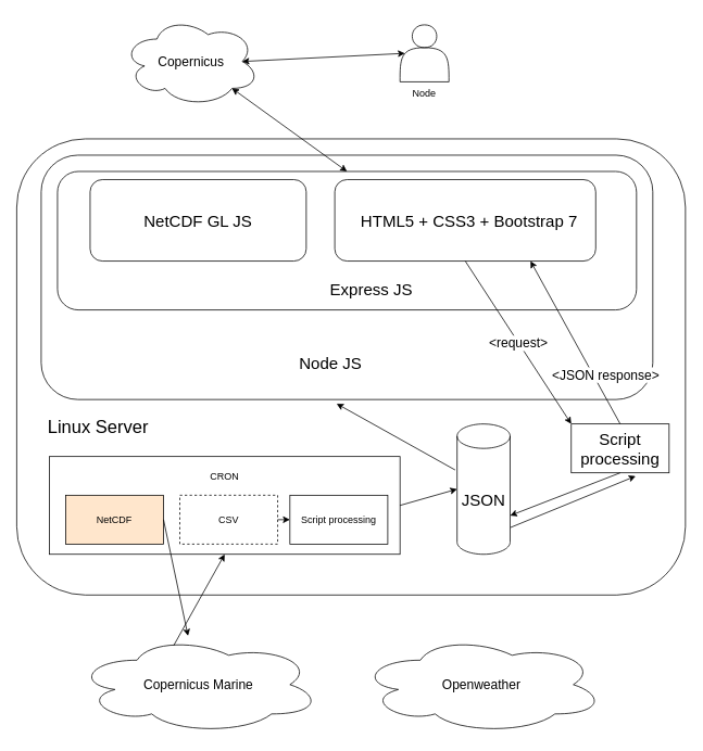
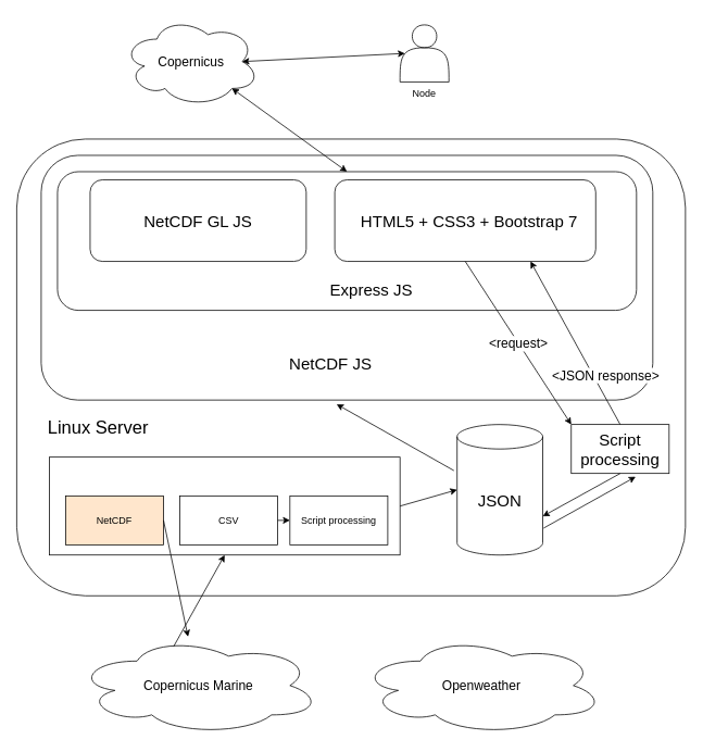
  <mxCell id="0" />
  <mxCell id="1" parent="0" />
  <mxCell id="2" value="&lt;font style=&quot;font-size: 16px;&quot;&gt;Copernicus&lt;/font&gt;" style="ellipse;shape=cloud;whiteSpace=wrap;html=1;" vertex="1" parent="1"><mxGeometry x="150" y="20" width="167.5" height="110" as="geometry" /></mxCell>
  <mxCell id="3" value="" style="rounded=1;whiteSpace=wrap;html=1;" vertex="1" parent="1"><mxGeometry x="20" y="170" width="820" height="560" as="geometry" /></mxCell>
  <mxCell id="4" value="" style="rounded=1;whiteSpace=wrap;html=1;" vertex="1" parent="1"><mxGeometry x="50" y="190" width="750" height="300" as="geometry" /></mxCell>
  <mxCell id="5" value="" style="rounded=1;whiteSpace=wrap;html=1;" vertex="1" parent="1"><mxGeometry x="70" y="210" width="710" height="170" as="geometry" /></mxCell>
  <mxCell id="6" value="" style="rounded=1;whiteSpace=wrap;html=1;" vertex="1" parent="1"><mxGeometry x="110" y="220" width="265" height="100" as="geometry" /></mxCell>
  <mxCell id="7" value="&lt;font style=&quot;font-size: 20px;&quot;&gt;NetCDF GL JS&lt;br&gt;&lt;/font&gt;" style="text;html=1;align=center;verticalAlign=middle;whiteSpace=wrap;rounded=0;" vertex="1" parent="1"><mxGeometry x="130" y="255" width="225" height="30" as="geometry" /></mxCell>
  <mxCell id="8" value="" style="rounded=1;whiteSpace=wrap;html=1;" vertex="1" parent="1"><mxGeometry x="410" y="220" width="320" height="100" as="geometry" /></mxCell>
  <mxCell id="9" value="&lt;font style=&quot;font-size: 20px;&quot;&gt;HTML5 + CSS3 + Bootstrap 7&lt;/font&gt;" style="text;html=1;align=center;verticalAlign=middle;whiteSpace=wrap;rounded=0;" vertex="1" parent="1"><mxGeometry x="420" y="237.5" width="310" height="65" as="geometry" /></mxCell>
  <mxCell id="10" value="&lt;font style=&quot;font-size: 20px;&quot;&gt;Express JS&lt;/font&gt;" style="text;html=1;align=center;verticalAlign=middle;whiteSpace=wrap;rounded=0;" vertex="1" parent="1"><mxGeometry x="390" y="340" width="130" height="30" as="geometry" /></mxCell>
- <mxCell id="11" value="&lt;font style=&quot;font-size: 20px;&quot;&gt;Node JS&lt;/font&gt;" style="text;html=1;align=center;verticalAlign=middle;whiteSpace=wrap;rounded=0;" vertex="1" parent="1"><mxGeometry x="340" y="430" width="130" height="30" as="geometry" /></mxCell>
- <mxCell id="12" value="&lt;font style=&quot;font-size: 20px;&quot;&gt;JSON&lt;/font&gt;" style="shape=cylinder3;whiteSpace=wrap;html=1;boundedLbl=1;backgroundOutline=1;size=15;" vertex="1" parent="1"><mxGeometry x="560" y="520" width="65" height="160" as="geometry" /></mxCell>
+ <mxCell id="11" value="&lt;font style=&quot;font-size: 20px;&quot;&gt;NetCDF JS&lt;/font&gt;" style="text;html=1;align=center;verticalAlign=middle;whiteSpace=wrap;rounded=0;" vertex="1" parent="1"><mxGeometry x="340" y="430" width="130" height="30" as="geometry" /></mxCell>
+ <mxCell id="12" value="&lt;font style=&quot;font-size: 20px;&quot;&gt;JSON&lt;/font&gt;" style="shape=cylinder3;whiteSpace=wrap;html=1;boundedLbl=1;backgroundOutline=1;size=15;" vertex="1" parent="1"><mxGeometry x="560" y="520" width="105" height="160" as="geometry" /></mxCell>
  <mxCell id="13" value="" style="endArrow=classic;html=1;rounded=0;exitX=-0.037;exitY=0.353;exitDx=0;exitDy=0;exitPerimeter=0;entryX=0.483;entryY=1.017;entryDx=0;entryDy=0;entryPerimeter=0;" edge="1" parent="1" source="12" target="4"><mxGeometry width="50" height="50" relative="1" as="geometry"><mxPoint x="420" y="540" as="sourcePoint" /><mxPoint x="390" y="640" as="targetPoint" /></mxGeometry></mxCell>
  <mxCell id="14" value="&lt;font style=&quot;font-size: 22px;&quot;&gt;Linux Server&lt;/font&gt;" style="text;html=1;align=center;verticalAlign=middle;whiteSpace=wrap;rounded=0;" vertex="1" parent="1"><mxGeometry x="40" y="500" width="160" height="50" as="geometry" /></mxCell>
  <mxCell id="15" value="&lt;font style=&quot;font-size: 16px;&quot;&gt;Copernicus Marine&lt;/font&gt;" style="ellipse;shape=cloud;whiteSpace=wrap;html=1;" vertex="1" parent="1"><mxGeometry x="92.5" y="780" width="300" height="120" as="geometry" /></mxCell>
  <mxCell id="16" value="" style="text;html=1;align=center;verticalAlign=middle;whiteSpace=wrap;rounded=0;fillColor=none;strokeColor=default;" vertex="1" parent="1"><mxGeometry x="60" y="560" width="430" height="120" as="geometry" /></mxCell>
  <mxCell id="17" value="" style="endArrow=classic;html=1;rounded=0;exitX=0.4;exitY=0.1;exitDx=0;exitDy=0;exitPerimeter=0;entryX=0.5;entryY=1;entryDx=0;entryDy=0;" edge="1" parent="1" source="15" target="16"><mxGeometry width="50" height="50" relative="1" as="geometry"><mxPoint x="440" y="590" as="sourcePoint" /><mxPoint x="490" y="540" as="targetPoint" /></mxGeometry></mxCell>
  <mxCell id="18" value="NetCDF" style="rounded=0;whiteSpace=wrap;html=1;fillColor=#ffe6cc;" vertex="1" parent="1"><mxGeometry x="80" y="607.5" width="120" height="60" as="geometry" /></mxCell>
- <mxCell id="19" value="CSV" style="rounded=0;whiteSpace=wrap;html=1;dashed=1;" vertex="1" parent="1"><mxGeometry x="220" y="607.5" width="120" height="60" as="geometry" /></mxCell>
+ <mxCell id="19" value="CSV" style="rounded=0;whiteSpace=wrap;html=1;" vertex="1" parent="1"><mxGeometry x="220" y="607.5" width="120" height="60" as="geometry" /></mxCell>
  <mxCell id="20" value="Script processing" style="rounded=0;whiteSpace=wrap;html=1;" vertex="1" parent="1"><mxGeometry x="355" y="607.5" width="120" height="60" as="geometry" /></mxCell>
- <mxCell id="21" value="CRON" style="text;html=1;align=center;verticalAlign=middle;whiteSpace=wrap;rounded=0;" vertex="1" parent="1"><mxGeometry x="245" y="570" width="60" height="30" as="geometry" /></mxCell>
  <mxCell id="22" value="" style="endArrow=classic;html=1;rounded=0;entryX=0;entryY=0.5;entryDx=0;entryDy=0;entryPerimeter=0;exitX=1;exitY=0.5;exitDx=0;exitDy=0;" edge="1" parent="1" source="16" target="12"><mxGeometry width="50" height="50" relative="1" as="geometry"><mxPoint x="440" y="590" as="sourcePoint" /><mxPoint x="490" y="540" as="targetPoint" /></mxGeometry></mxCell>
  <mxCell id="23" value="" style="shape=actor;whiteSpace=wrap;html=1;" vertex="1" parent="1"><mxGeometry x="490" y="30" width="60" height="70" as="geometry" /></mxCell>
  <mxCell id="24" value="Node" style="text;html=1;align=center;verticalAlign=middle;whiteSpace=wrap;rounded=0;" vertex="1" parent="1"><mxGeometry x="490" y="100" width="60" height="30" as="geometry" /></mxCell>
  <mxCell id="25" value="" style="endArrow=classic;html=1;rounded=0;exitX=1;exitY=0.5;exitDx=0;exitDy=0;" edge="1" parent="1" source="18" target="15"><mxGeometry width="50" height="50" relative="1" as="geometry"><mxPoint x="430" y="510" as="sourcePoint" /><mxPoint x="480" y="460" as="targetPoint" /></mxGeometry></mxCell>
  <mxCell id="26" value="" style="endArrow=classic;html=1;rounded=0;exitX=1;exitY=0.5;exitDx=0;exitDy=0;entryX=0;entryY=0.5;entryDx=0;entryDy=0;" edge="1" parent="1" source="19" target="20"><mxGeometry width="50" height="50" relative="1" as="geometry"><mxPoint x="430" y="510" as="sourcePoint" /><mxPoint x="480" y="460" as="targetPoint" /></mxGeometry></mxCell>
  <mxCell id="27" value="&lt;font style=&quot;font-size: 20px;&quot;&gt;Script processing&lt;/font&gt;" style="text;html=1;align=center;verticalAlign=middle;whiteSpace=wrap;rounded=0;strokeColor=default;" vertex="1" parent="1"><mxGeometry x="700" y="520" width="120" height="60" as="geometry" /></mxCell>
  <mxCell id="28" value="" style="endArrow=classic;html=1;rounded=0;exitX=0.5;exitY=1;exitDx=0;exitDy=0;entryX=0;entryY=0;entryDx=0;entryDy=0;" edge="1" parent="1" source="8" target="27"><mxGeometry width="50" height="50" relative="1" as="geometry"><mxPoint x="430" y="420" as="sourcePoint" /><mxPoint x="480" y="370" as="targetPoint" /></mxGeometry></mxCell>
  <mxCell id="29" value="&lt;font style=&quot;font-size: 16px;&quot;&gt;&amp;lt;request&amp;gt;&lt;/font&gt;" style="edgeLabel;html=1;align=center;verticalAlign=middle;resizable=0;points=[];" vertex="1" connectable="0" parent="28"><mxGeometry x="0.0" y="-1" relative="1" as="geometry"><mxPoint as="offset" /></mxGeometry></mxCell>
  <mxCell id="30" value="" style="endArrow=classic;html=1;rounded=0;exitX=0.5;exitY=1;exitDx=0;exitDy=0;entryX=1;entryY=0;entryDx=0;entryDy=112.5;entryPerimeter=0;" edge="1" parent="1" source="27" target="12"><mxGeometry width="50" height="50" relative="1" as="geometry"><mxPoint x="430" y="420" as="sourcePoint" /><mxPoint x="480" y="370" as="targetPoint" /></mxGeometry></mxCell>
  <mxCell id="31" value="" style="endArrow=classic;html=1;rounded=0;exitX=1.01;exitY=0.794;exitDx=0;exitDy=0;exitPerimeter=0;entryX=0.658;entryY=1.067;entryDx=0;entryDy=0;entryPerimeter=0;" edge="1" parent="1" source="12" target="27"><mxGeometry width="50" height="50" relative="1" as="geometry"><mxPoint x="430" y="420" as="sourcePoint" /><mxPoint x="480" y="370" as="targetPoint" /></mxGeometry></mxCell>
  <mxCell id="32" value="" style="endArrow=classic;html=1;rounded=0;entryX=0.75;entryY=1;entryDx=0;entryDy=0;exitX=0.5;exitY=0;exitDx=0;exitDy=0;" edge="1" parent="1" source="27" target="8"><mxGeometry width="50" height="50" relative="1" as="geometry"><mxPoint x="430" y="510" as="sourcePoint" /><mxPoint x="480" y="460" as="targetPoint" /></mxGeometry></mxCell>
  <mxCell id="33" value="&lt;font style=&quot;font-size: 16px;&quot;&gt;&amp;lt;JSON response&amp;gt;&lt;/font&gt;" style="edgeLabel;html=1;align=center;verticalAlign=middle;resizable=0;points=[];" vertex="1" connectable="0" parent="32"><mxGeometry x="-0.207" y="1" relative="1" as="geometry"><mxPoint x="26" y="19" as="offset" /></mxGeometry></mxCell>
  <mxCell id="34" value="" style="endArrow=classic;startArrow=classic;html=1;rounded=0;entryX=0.8;entryY=0.8;entryDx=0;entryDy=0;entryPerimeter=0;exitX=0.5;exitY=0;exitDx=0;exitDy=0;" edge="1" parent="1" source="5" target="2"><mxGeometry width="50" height="50" relative="1" as="geometry"><mxPoint x="430" y="330" as="sourcePoint" /><mxPoint x="480" y="280" as="targetPoint" /></mxGeometry></mxCell>
  <mxCell id="35" value="" style="endArrow=classic;startArrow=classic;html=1;rounded=0;entryX=0.1;entryY=0.5;entryDx=0;entryDy=0;entryPerimeter=0;exitX=0.875;exitY=0.5;exitDx=0;exitDy=0;exitPerimeter=0;" edge="1" parent="1" source="2" target="23"><mxGeometry width="50" height="50" relative="1" as="geometry"><mxPoint x="430" y="330" as="sourcePoint" /><mxPoint x="480" y="280" as="targetPoint" /></mxGeometry></mxCell>
  <mxCell id="36" value="&lt;font style=&quot;font-size: 16px;&quot;&gt;Openweather&lt;/font&gt;" style="ellipse;shape=cloud;whiteSpace=wrap;html=1;" vertex="1" parent="1"><mxGeometry x="440" y="780" width="300" height="120" as="geometry" /></mxCell>
